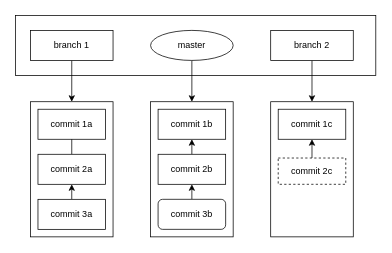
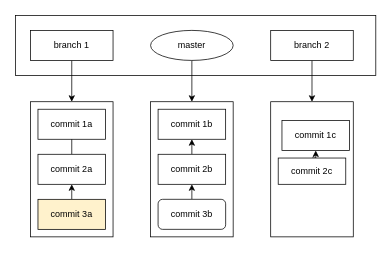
  <mxCell id="0" />
  <mxCell id="1" parent="0" />
  <mxCell id="2" value="" style="rounded=0;whiteSpace=wrap;html=1;" parent="1" vertex="1"><mxGeometry x="40" y="135" width="110" height="180" as="geometry" /></mxCell>
  <mxCell id="3" value="" style="rounded=0;whiteSpace=wrap;html=1;" parent="1" vertex="1"><mxGeometry x="20" y="20" width="480" height="80" as="geometry" /></mxCell>
  <mxCell id="4" style="edgeStyle=orthogonalEdgeStyle;rounded=0;orthogonalLoop=1;jettySize=auto;html=1;exitX=0.5;exitY=1;exitDx=0;exitDy=0;entryX=0.5;entryY=0;entryDx=0;entryDy=0;" parent="1" source="5" target="15" edge="1"><mxGeometry relative="1" as="geometry" /></mxCell>
  <mxCell id="5" value="master" style="ellipse;whiteSpace=wrap;html=1;" parent="1" vertex="1"><mxGeometry x="200" y="40" width="110" height="40" as="geometry" /></mxCell>
  <mxCell id="6" style="edgeStyle=orthogonalEdgeStyle;rounded=0;orthogonalLoop=1;jettySize=auto;html=1;exitX=0.5;exitY=1;exitDx=0;exitDy=0;entryX=0.5;entryY=0;entryDx=0;entryDy=0;" parent="1" source="7" target="2" edge="1"><mxGeometry relative="1" as="geometry" /></mxCell>
  <mxCell id="7" value="branch 1&lt;br&gt;" style="rounded=0;whiteSpace=wrap;html=1;" parent="1" vertex="1"><mxGeometry x="40" y="40" width="110" height="40" as="geometry" /></mxCell>
  <mxCell id="8" style="edgeStyle=orthogonalEdgeStyle;rounded=0;orthogonalLoop=1;jettySize=auto;html=1;exitX=0.5;exitY=1;exitDx=0;exitDy=0;entryX=0.5;entryY=0;entryDx=0;entryDy=0;" parent="1" source="9" target="21" edge="1"><mxGeometry relative="1" as="geometry" /></mxCell>
  <mxCell id="9" value="branch 2&lt;br&gt;" style="rounded=0;whiteSpace=wrap;html=1;" parent="1" vertex="1"><mxGeometry x="360" y="40" width="110" height="40" as="geometry" /></mxCell>
  <mxCell id="10" value="commit 1a" style="rounded=0;whiteSpace=wrap;html=1;" parent="1" vertex="1"><mxGeometry x="50" y="145" width="90" height="40" as="geometry" /></mxCell>
  <mxCell id="11" style="edgeStyle=orthogonalEdgeStyle;rounded=0;orthogonalLoop=1;jettySize=auto;html=1;exitX=0.5;exitY=0;exitDx=0;exitDy=0;entryX=0.5;entryY=1;entryDx=0;entryDy=0;endArrow=none;" edge="1" parent="1" source="12" target="10"><mxGeometry relative="1" as="geometry" /></mxCell>
  <mxCell id="12" value="commit 2a" style="rounded=0;whiteSpace=wrap;html=1;" parent="1" vertex="1"><mxGeometry x="50" y="205" width="90" height="40" as="geometry" /></mxCell>
  <mxCell id="13" style="edgeStyle=orthogonalEdgeStyle;rounded=0;orthogonalLoop=1;jettySize=auto;html=1;exitX=0.5;exitY=0;exitDx=0;exitDy=0;entryX=0.5;entryY=1;entryDx=0;entryDy=0;" edge="1" parent="1" source="14" target="12"><mxGeometry relative="1" as="geometry" /></mxCell>
- <mxCell id="14" value="commit 3a" style="rounded=0;whiteSpace=wrap;html=1;" parent="1" vertex="1"><mxGeometry x="50" y="265" width="90" height="40" as="geometry" /></mxCell>
+ <mxCell id="14" value="commit 3a" style="rounded=0;whiteSpace=wrap;html=1;fillColor=#fff2cc;" parent="1" vertex="1"><mxGeometry x="50" y="265" width="90" height="40" as="geometry" /></mxCell>
  <mxCell id="15" value="" style="rounded=0;whiteSpace=wrap;html=1;" parent="1" vertex="1"><mxGeometry x="200" y="135" width="110" height="180" as="geometry" /></mxCell>
  <mxCell id="16" value="commit 1b" style="rounded=0;whiteSpace=wrap;html=1;" parent="1" vertex="1"><mxGeometry x="210" y="145" width="90" height="40" as="geometry" /></mxCell>
  <mxCell id="17" style="edgeStyle=orthogonalEdgeStyle;rounded=0;orthogonalLoop=1;jettySize=auto;html=1;exitX=0.5;exitY=0;exitDx=0;exitDy=0;entryX=0.5;entryY=1;entryDx=0;entryDy=0;" edge="1" parent="1" source="18" target="16"><mxGeometry relative="1" as="geometry" /></mxCell>
  <mxCell id="18" value="commit 2b" style="rounded=0;whiteSpace=wrap;html=1;" parent="1" vertex="1"><mxGeometry x="210" y="205" width="90" height="40" as="geometry" /></mxCell>
  <mxCell id="19" style="edgeStyle=orthogonalEdgeStyle;rounded=0;orthogonalLoop=1;jettySize=auto;html=1;exitX=0.5;exitY=0;exitDx=0;exitDy=0;entryX=0.5;entryY=1;entryDx=0;entryDy=0;" edge="1" parent="1" source="20" target="18"><mxGeometry relative="1" as="geometry" /></mxCell>
  <mxCell id="20" value="commit 3b" style="whiteSpace=wrap;html=1;rounded=1;" parent="1" vertex="1"><mxGeometry x="210" y="265" width="90" height="40" as="geometry" /></mxCell>
  <mxCell id="21" value="" style="rounded=0;whiteSpace=wrap;html=1;" parent="1" vertex="1"><mxGeometry x="360" y="135" width="110" height="180" as="geometry" /></mxCell>
- <mxCell id="22" value="commit 1c" style="rounded=0;whiteSpace=wrap;html=1;" parent="1" vertex="1"><mxGeometry x="370" y="145" width="90" height="40" as="geometry" /></mxCell>
+ <mxCell id="22" value="commit 1c" style="rounded=0;whiteSpace=wrap;html=1;" parent="1" vertex="1"><mxGeometry x="375" y="160" width="90" height="40" as="geometry" /></mxCell>
  <mxCell id="23" style="edgeStyle=orthogonalEdgeStyle;rounded=0;orthogonalLoop=1;jettySize=auto;html=1;exitX=0.5;exitY=0;exitDx=0;exitDy=0;entryX=0.5;entryY=1;entryDx=0;entryDy=0;" edge="1" parent="1" source="24" target="22"><mxGeometry relative="1" as="geometry" /></mxCell>
- <mxCell id="24" value="commit 2c" style="rounded=0;whiteSpace=wrap;html=1;dashed=1;" parent="1" vertex="1"><mxGeometry x="370" y="210" width="90" height="35" as="geometry" /></mxCell>
+ <mxCell id="24" value="commit 2c" style="rounded=0;whiteSpace=wrap;html=1;" parent="1" vertex="1"><mxGeometry x="370" y="210" width="90" height="35" as="geometry" /></mxCell>
